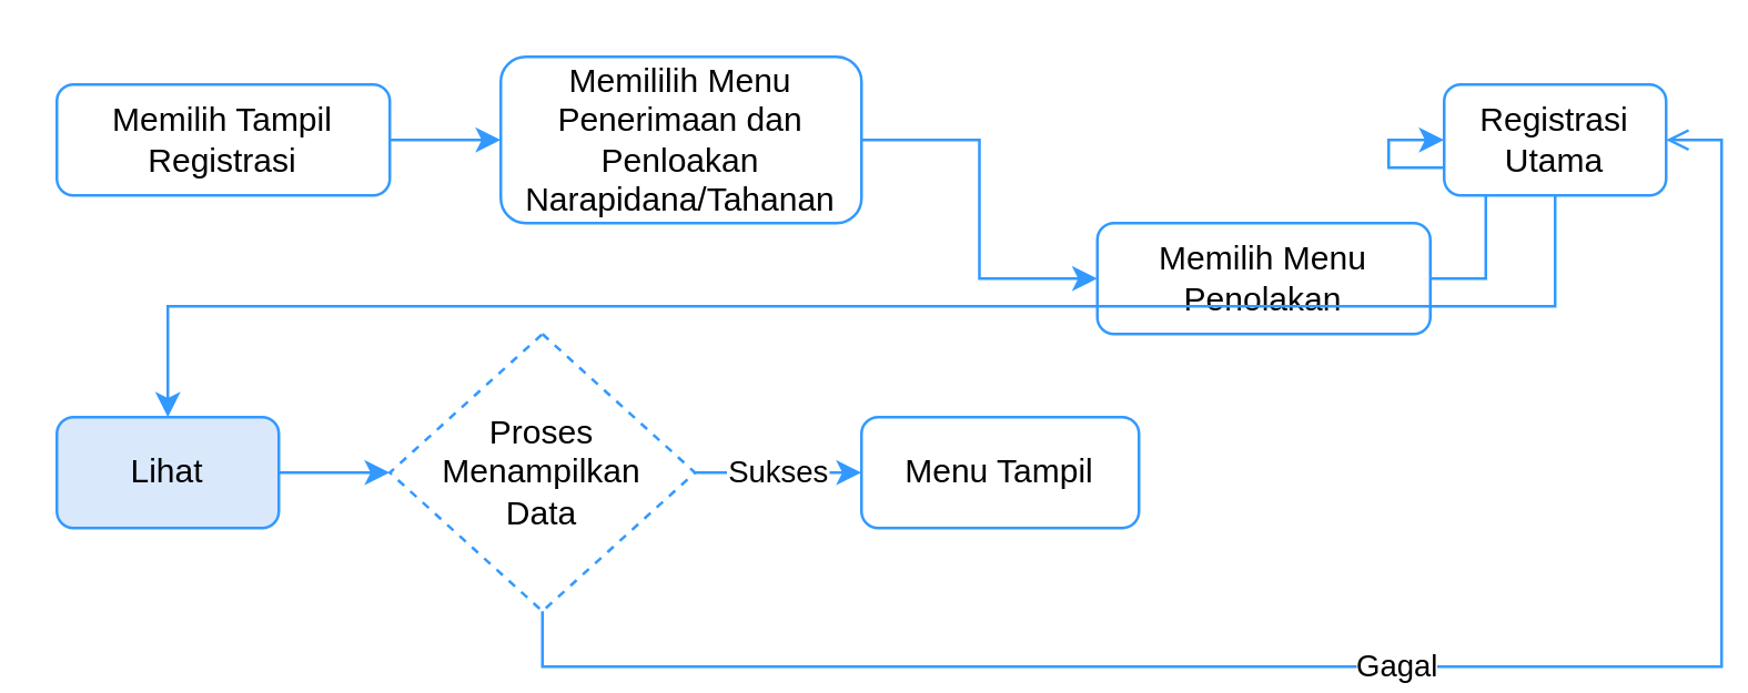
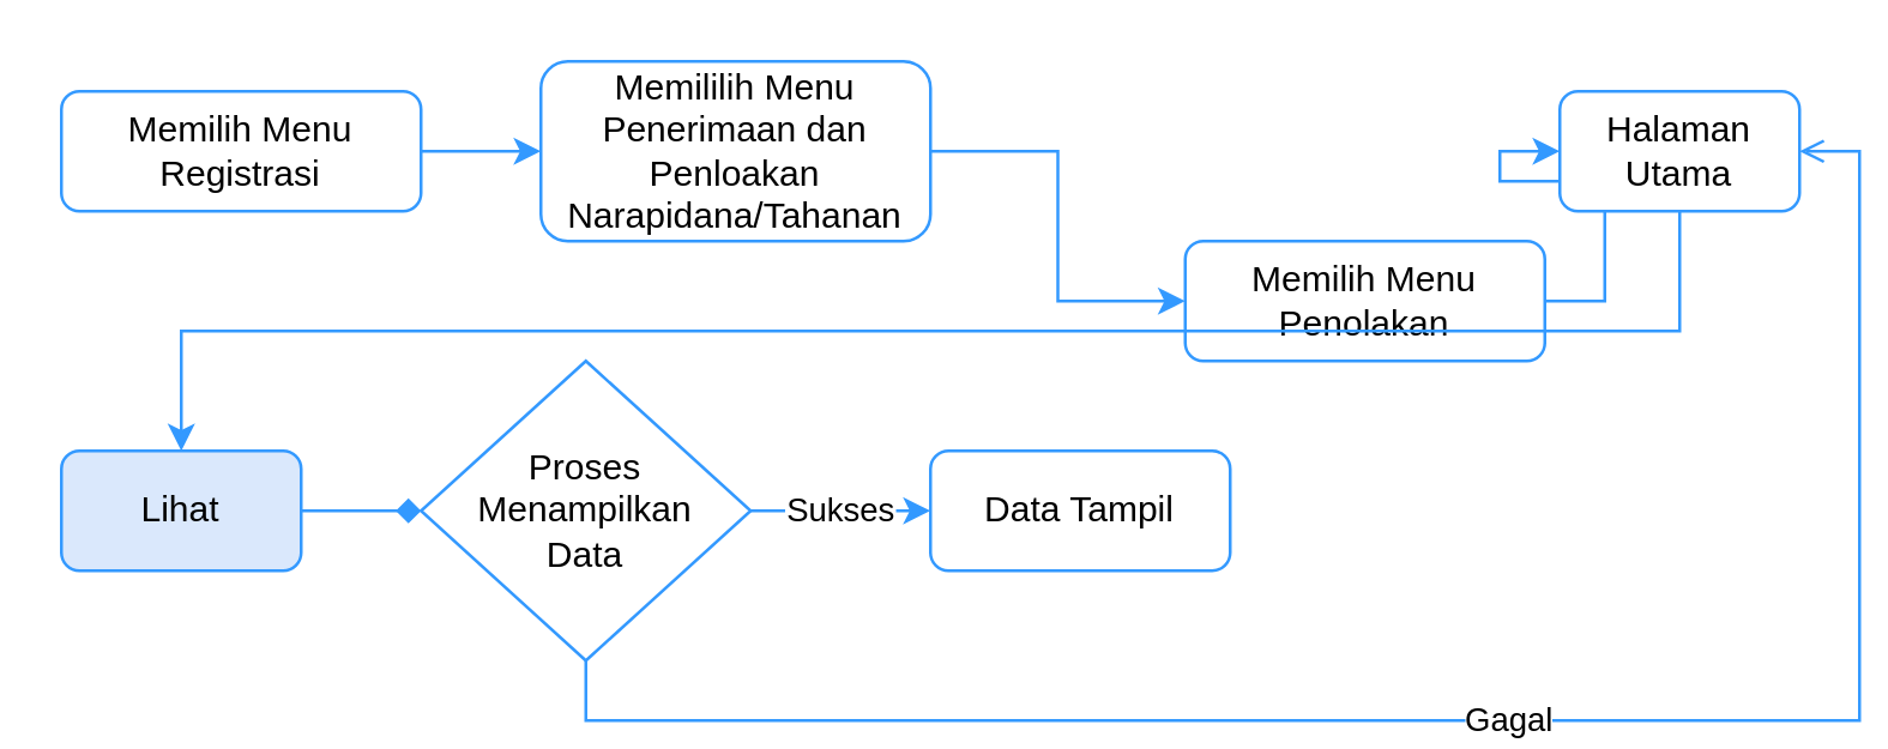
  <mxCell id="0" />
  <mxCell id="1" parent="0" />
  <mxCell id="2" style="edgeStyle=orthogonalEdgeStyle;rounded=0;orthogonalLoop=1;jettySize=auto;html=1;exitX=1;exitY=0.5;exitDx=0;exitDy=0;entryX=0;entryY=0.5;entryDx=0;entryDy=0;strokeColor=#3399FF;" edge="1" parent="1" source="3" target="5"><mxGeometry relative="1" as="geometry" /></mxCell>
- <mxCell id="3" value="Memilih Tampil Registrasi" style="rounded=1;whiteSpace=wrap;html=1;strokeColor=#3399FF;" vertex="1" parent="1"><mxGeometry x="20" y="30" width="120" height="40" as="geometry" /></mxCell>
+ <mxCell id="3" value="Memilih Menu Registrasi" style="rounded=1;whiteSpace=wrap;html=1;strokeColor=#3399FF;" vertex="1" parent="1"><mxGeometry x="20" y="30" width="120" height="40" as="geometry" /></mxCell>
  <mxCell id="4" style="edgeStyle=orthogonalEdgeStyle;rounded=0;orthogonalLoop=1;jettySize=auto;html=1;exitX=1;exitY=0.5;exitDx=0;exitDy=0;strokeColor=#3399FF;" edge="1" parent="1" source="5" target="7"><mxGeometry relative="1" as="geometry" /></mxCell>
  <mxCell id="5" value="Memililih Menu Penerimaan dan Penloakan Narapidana/Tahanan" style="rounded=1;whiteSpace=wrap;html=1;strokeColor=#3399FF;" vertex="1" parent="1"><mxGeometry x="180" width="130" height="60" as="geometry" y="20" /></mxCell>
  <mxCell id="6" style="edgeStyle=orthogonalEdgeStyle;rounded=0;orthogonalLoop=1;jettySize=auto;html=1;exitX=1;exitY=0.5;exitDx=0;exitDy=0;entryX=0;entryY=0.5;entryDx=0;entryDy=0;strokeColor=#3399FF;" edge="1" parent="1" source="7" target="9"><mxGeometry relative="1" as="geometry" /></mxCell>
  <mxCell id="7" value="Memilih Menu Penolakan" style="rounded=1;whiteSpace=wrap;html=1;strokeColor=#3399FF;" vertex="1" parent="1"><mxGeometry x="395" y="80" width="120" height="40" as="geometry" /></mxCell>
  <mxCell id="8" style="edgeStyle=orthogonalEdgeStyle;rounded=0;orthogonalLoop=1;jettySize=auto;html=1;exitX=0.5;exitY=1;exitDx=0;exitDy=0;entryX=0.5;entryY=0;entryDx=0;entryDy=0;strokeColor=#3399FF;" edge="1" parent="1" source="9" target="11"><mxGeometry relative="1" as="geometry" /></mxCell>
- <mxCell id="9" value="Registrasi Utama" style="rounded=1;whiteSpace=wrap;html=1;strokeColor=#3399FF;" vertex="1" parent="1"><mxGeometry x="520" y="30" width="80" height="40" as="geometry" /></mxCell>
- <mxCell id="10" style="edgeStyle=orthogonalEdgeStyle;rounded=0;orthogonalLoop=1;jettySize=auto;html=1;exitX=1;exitY=0.5;exitDx=0;exitDy=0;strokeColor=#3399FF;" edge="1" parent="1" source="11" target="14"><mxGeometry relative="1" as="geometry" /></mxCell>
+ <mxCell id="9" value="Halaman Utama" style="rounded=1;whiteSpace=wrap;html=1;strokeColor=#3399FF;" vertex="1" parent="1"><mxGeometry x="520" y="30" width="80" height="40" as="geometry" /></mxCell>
+ <mxCell id="10" style="edgeStyle=orthogonalEdgeStyle;rounded=0;orthogonalLoop=1;jettySize=auto;html=1;exitX=1;exitY=0.5;exitDx=0;exitDy=0;strokeColor=#3399FF;endArrow=diamond;" edge="1" parent="1" source="11" target="14"><mxGeometry relative="1" as="geometry" /></mxCell>
  <mxCell id="11" value="Lihat" style="rounded=1;whiteSpace=wrap;html=1;strokeColor=#3399FF;fillColor=#dae8fc;" vertex="1" parent="1"><mxGeometry x="20" y="150" width="80" height="40" as="geometry" /></mxCell>
  <mxCell id="12" value="Sukses" style="edgeStyle=orthogonalEdgeStyle;rounded=0;orthogonalLoop=1;jettySize=auto;html=1;exitX=1;exitY=0.5;exitDx=0;exitDy=0;entryX=0;entryY=0.5;entryDx=0;entryDy=0;strokeColor=#3399FF;" edge="1" parent="1" source="14"><mxGeometry relative="1" as="geometry"><mxPoint x="310" y="170" as="targetPoint" /></mxGeometry></mxCell>
  <mxCell id="13" value="Gagal" style="edgeStyle=orthogonalEdgeStyle;rounded=0;orthogonalLoop=1;jettySize=auto;html=1;exitX=0.5;exitY=1;exitDx=0;exitDy=0;entryX=1;entryY=0.5;entryDx=0;entryDy=0;strokeColor=#3399FF;endArrow=open;" edge="1" parent="1" source="14" target="9"><mxGeometry relative="1" as="geometry" /></mxCell>
- <mxCell id="14" value="Proses&lt;br&gt;Menampilkan&lt;br&gt;Data" style="rhombus;whiteSpace=wrap;html=1;strokeColor=#3399FF;dashed=1;" vertex="1" parent="1"><mxGeometry x="140" y="120" width="110" height="100" as="geometry" /></mxCell>
- <mxCell id="15" value="Menu Tampil" style="rounded=1;whiteSpace=wrap;html=1;strokeColor=#3399FF;" vertex="1" parent="1"><mxGeometry x="310" y="150" width="100" height="40" as="geometry" /></mxCell>
+ <mxCell id="14" value="Proses&lt;br&gt;Menampilkan&lt;br&gt;Data" style="rhombus;whiteSpace=wrap;html=1;strokeColor=#3399FF;" vertex="1" parent="1"><mxGeometry x="140" y="120" width="110" height="100" as="geometry" /></mxCell>
+ <mxCell id="15" value="Data Tampil" style="rounded=1;whiteSpace=wrap;html=1;strokeColor=#3399FF;" vertex="1" parent="1"><mxGeometry x="310" y="150" width="100" height="40" as="geometry" /></mxCell>
